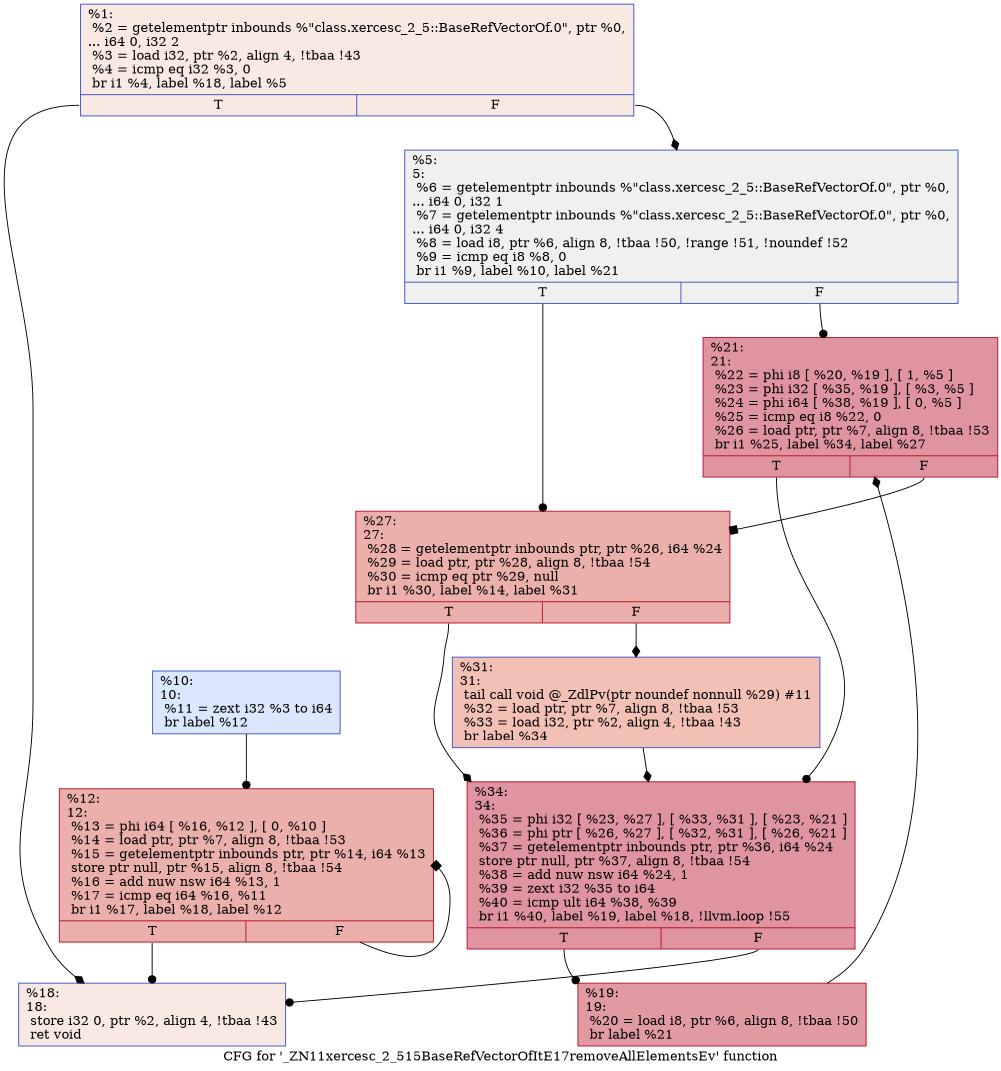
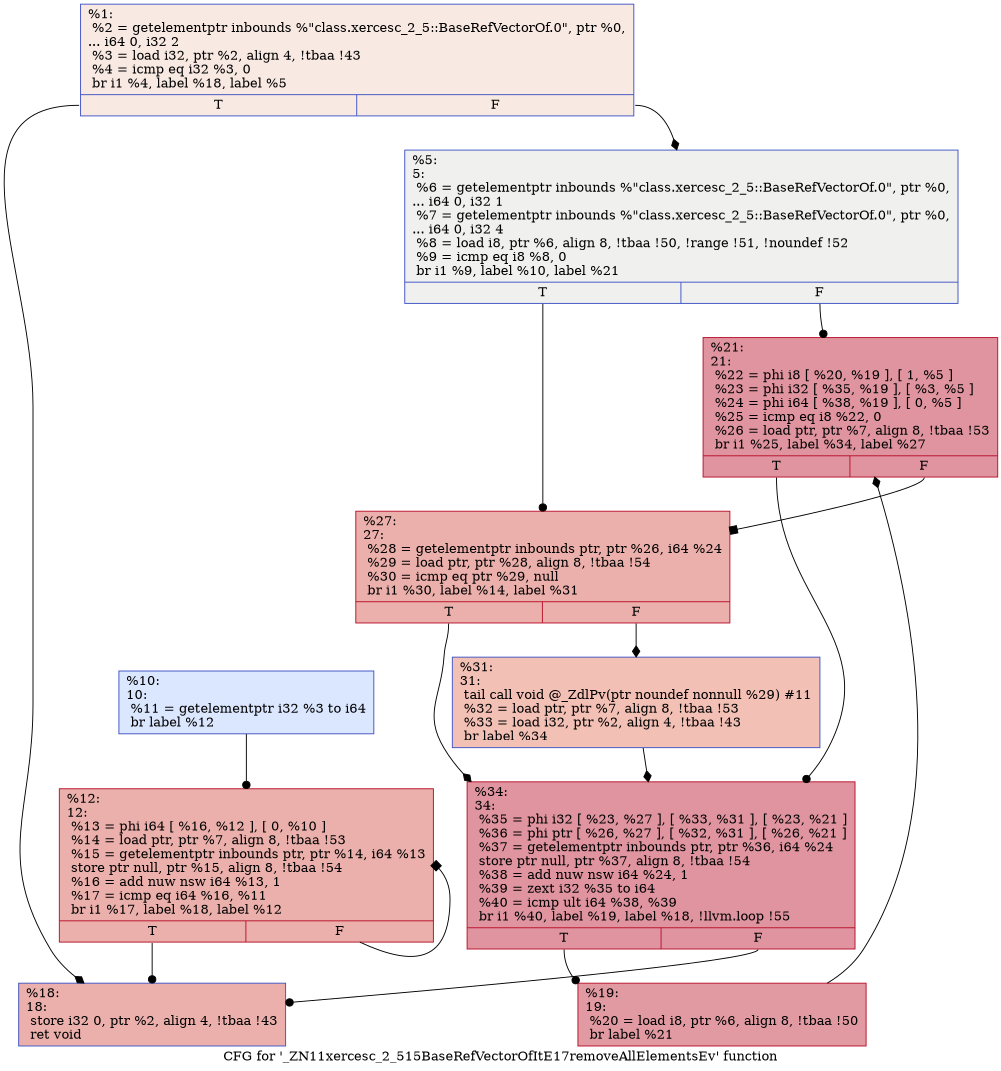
  digraph {
    label="CFG for '_ZN11xercesc_2_515BaseRefVectorOfItE17removeAllElementsEv' function"
    node [color="#3d50c3ff" fillcolor="#efcebd70" shape=record style=filled]
    edge [arrowhead=dot tailport=s0]
    n1 [label="{%1:\l  %2 = getelementptr inbounds %\"class.xercesc_2_5::BaseRefVectorOf.0\", ptr %0,\l... i64 0, i32 2\l  %3 = load i32, ptr %2, align 4, !tbaa !43\l  %4 = icmp eq i32 %3, 0\l  br i1 %4, label %18, label %5\l|{<s0>T|<s1>F}}"]
-   n2 [label="{%18:\l18:                                               \l  store i32 0, ptr %2, align 4, !tbaa !43\l  ret void\l}"]
+   n2 [fillcolor="#d24b4070" label="{%18:\l18:                                               \l  store i32 0, ptr %2, align 4, !tbaa !43\l  ret void\l}"]
    n3 [fillcolor="#dedcdb70" label="{%5:\l5:                                                \l  %6 = getelementptr inbounds %\"class.xercesc_2_5::BaseRefVectorOf.0\", ptr %0,\l... i64 0, i32 1\l  %7 = getelementptr inbounds %\"class.xercesc_2_5::BaseRefVectorOf.0\", ptr %0,\l... i64 0, i32 4\l  %8 = load i8, ptr %6, align 8, !tbaa !50, !range !51, !noundef !52\l  %9 = icmp eq i8 %8, 0\l  br i1 %9, label %10, label %21\l|{<s0>T|<s1>F}}"]
    n4 [color="#b70d28ff" fillcolor="#b70d2870" label="{%21:\l21:                                               \l  %22 = phi i8 [ %20, %19 ], [ 1, %5 ]\l  %23 = phi i32 [ %35, %19 ], [ %3, %5 ]\l  %24 = phi i64 [ %38, %19 ], [ 0, %5 ]\l  %25 = icmp eq i8 %22, 0\l  %26 = load ptr, ptr %7, align 8, !tbaa !53\l  br i1 %25, label %34, label %27\l|{<s0>T|<s1>F}}"]
    n5 [color="#b70d28ff" fillcolor="#d24b4070" label="{%27:\l27:                                               \l  %28 = getelementptr inbounds ptr, ptr %26, i64 %24\l  %29 = load ptr, ptr %28, align 8, !tbaa !54\l  %30 = icmp eq ptr %29, null\l  br i1 %30, label %14, label %31\l|{<s0>T|<s1>F}}"]
-   n6 [fillcolor="#aec9fc70" label="{%10:\l10:                                               \l  %11 = zext i32 %3 to i64\l  br label %12\l}"]
+   n6 [fillcolor="#aec9fc70" label="{%10:\l10:                                               \l  %11 = getelementptr i32 %3 to i64\l  br label %12\l}"]
    n7 [color="#b70d28ff" fillcolor="#d24b4070" label="{%12:\l12:                                               \l  %13 = phi i64 [ %16, %12 ], [ 0, %10 ]\l  %14 = load ptr, ptr %7, align 8, !tbaa !53\l  %15 = getelementptr inbounds ptr, ptr %14, i64 %13\l  store ptr null, ptr %15, align 8, !tbaa !54\l  %16 = add nuw nsw i64 %13, 1\l  %17 = icmp eq i64 %16, %11\l  br i1 %17, label %18, label %12\l|{<s0>T|<s1>F}}"]
    n8 [color="#b70d28ff" fillcolor="#b70d2870" label="{%34:\l34:                                               \l  %35 = phi i32 [ %23, %27 ], [ %33, %31 ], [ %23, %21 ]\l  %36 = phi ptr [ %26, %27 ], [ %32, %31 ], [ %26, %21 ]\l  %37 = getelementptr inbounds ptr, ptr %36, i64 %24\l  store ptr null, ptr %37, align 8, !tbaa !54\l  %38 = add nuw nsw i64 %24, 1\l  %39 = zext i32 %35 to i64\l  %40 = icmp ult i64 %38, %39\l  br i1 %40, label %19, label %18, !llvm.loop !55\l|{<s0>T|<s1>F}}"]
    n9 [color="#b70d28ff" fillcolor="#bb1b2c70" label="{%19:\l19:                                               \l  %20 = load i8, ptr %6, align 8, !tbaa !50\l  br label %21\l}"]
    n10 [fillcolor="#e5705870" label="{%31:\l31:                                               \l  tail call void @_ZdlPv(ptr noundef nonnull %29) #11\l  %32 = load ptr, ptr %7, align 8, !tbaa !53\l  %33 = load i32, ptr %2, align 4, !tbaa !43\l  br label %34\l}"]
    n1 -> n2 [arrowhead=diamond]
    n1 -> n3 [arrowhead=diamond tailport=s1]
    n3 -> n4 [tailport=s1]
    n3 -> n5
    n4 -> n5 [arrowhead=box tailport=s1]
    n4 -> n8
    n5 -> n8 [arrowhead=diamond]
    n5 -> n10 [arrowhead=diamond tailport=s1]
    n6 -> n7
    n7 -> n2
    n7 -> n7 [arrowhead=box tailport=s1]
    n8 -> n2 [tailport=s1]
    n8 -> n9
    n9 -> n4 [arrowhead=diamond]
    n10 -> n8 [arrowhead=diamond]
  }
